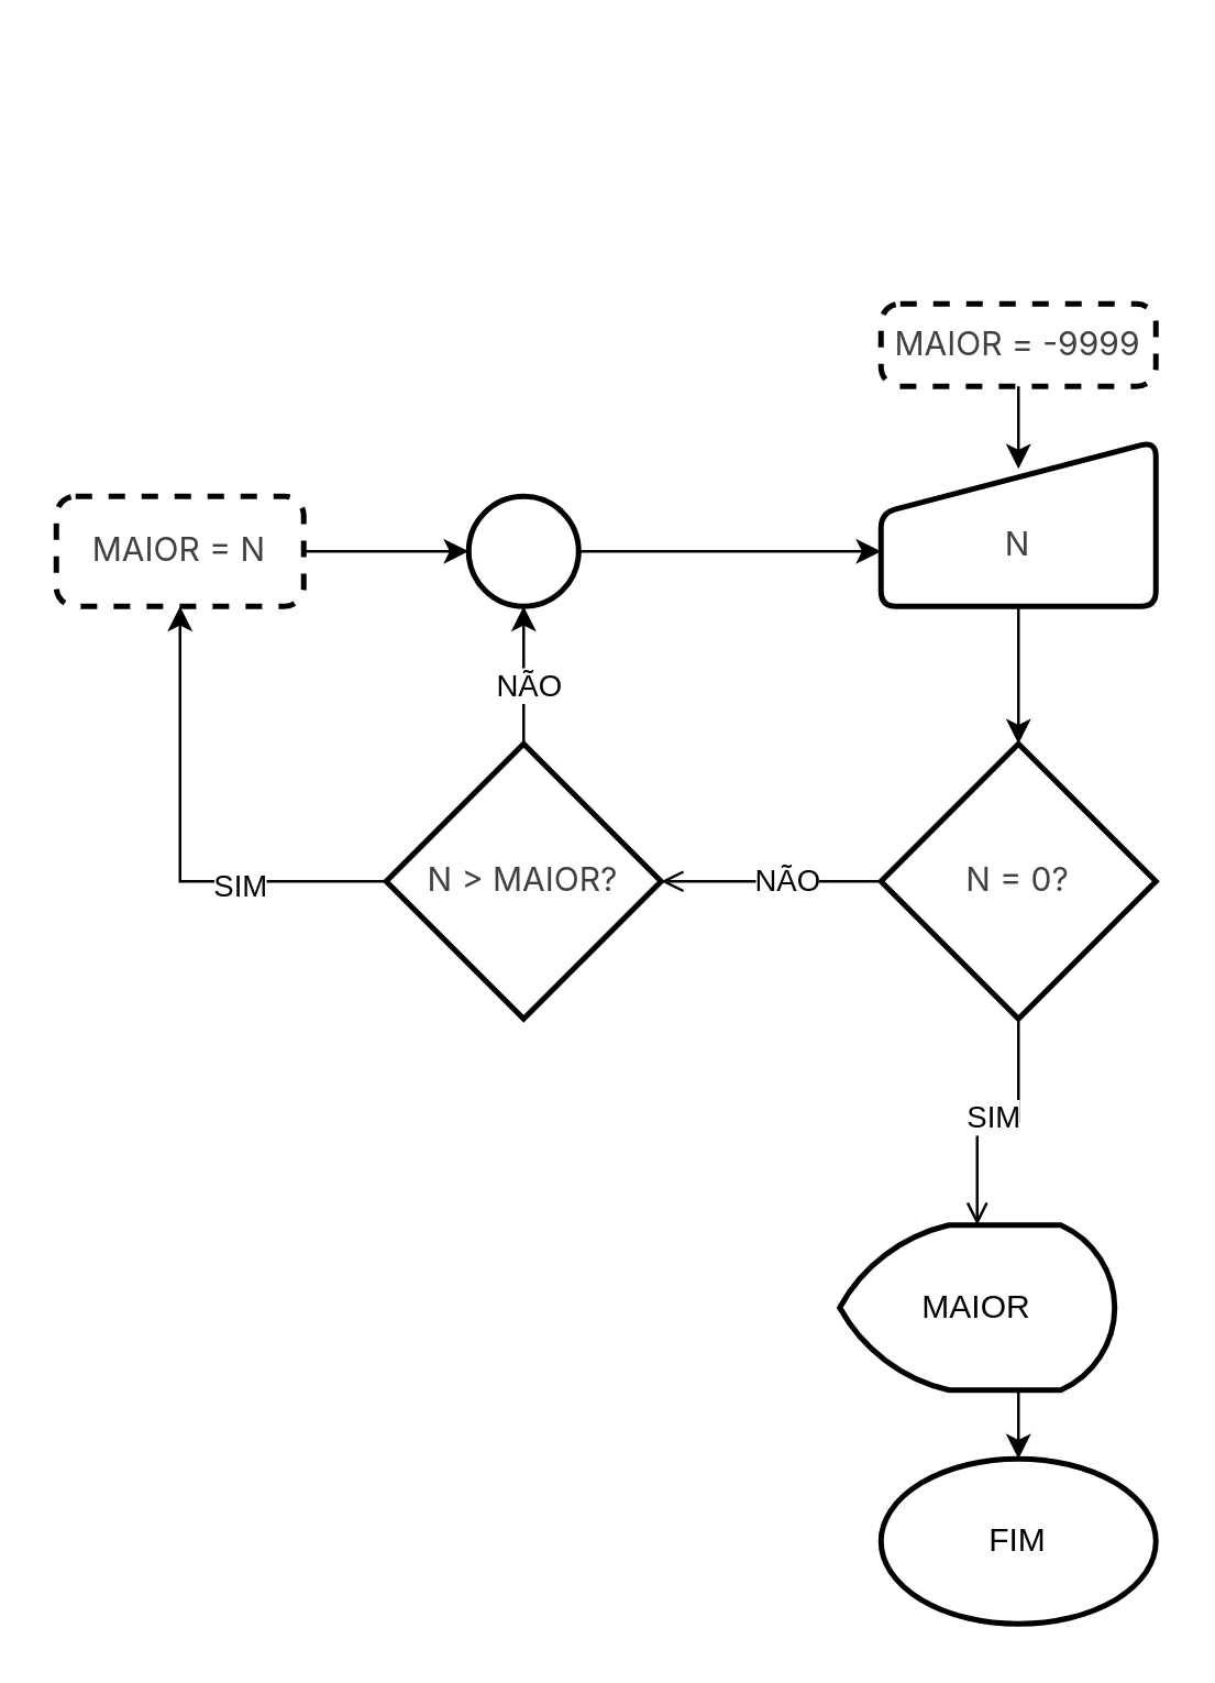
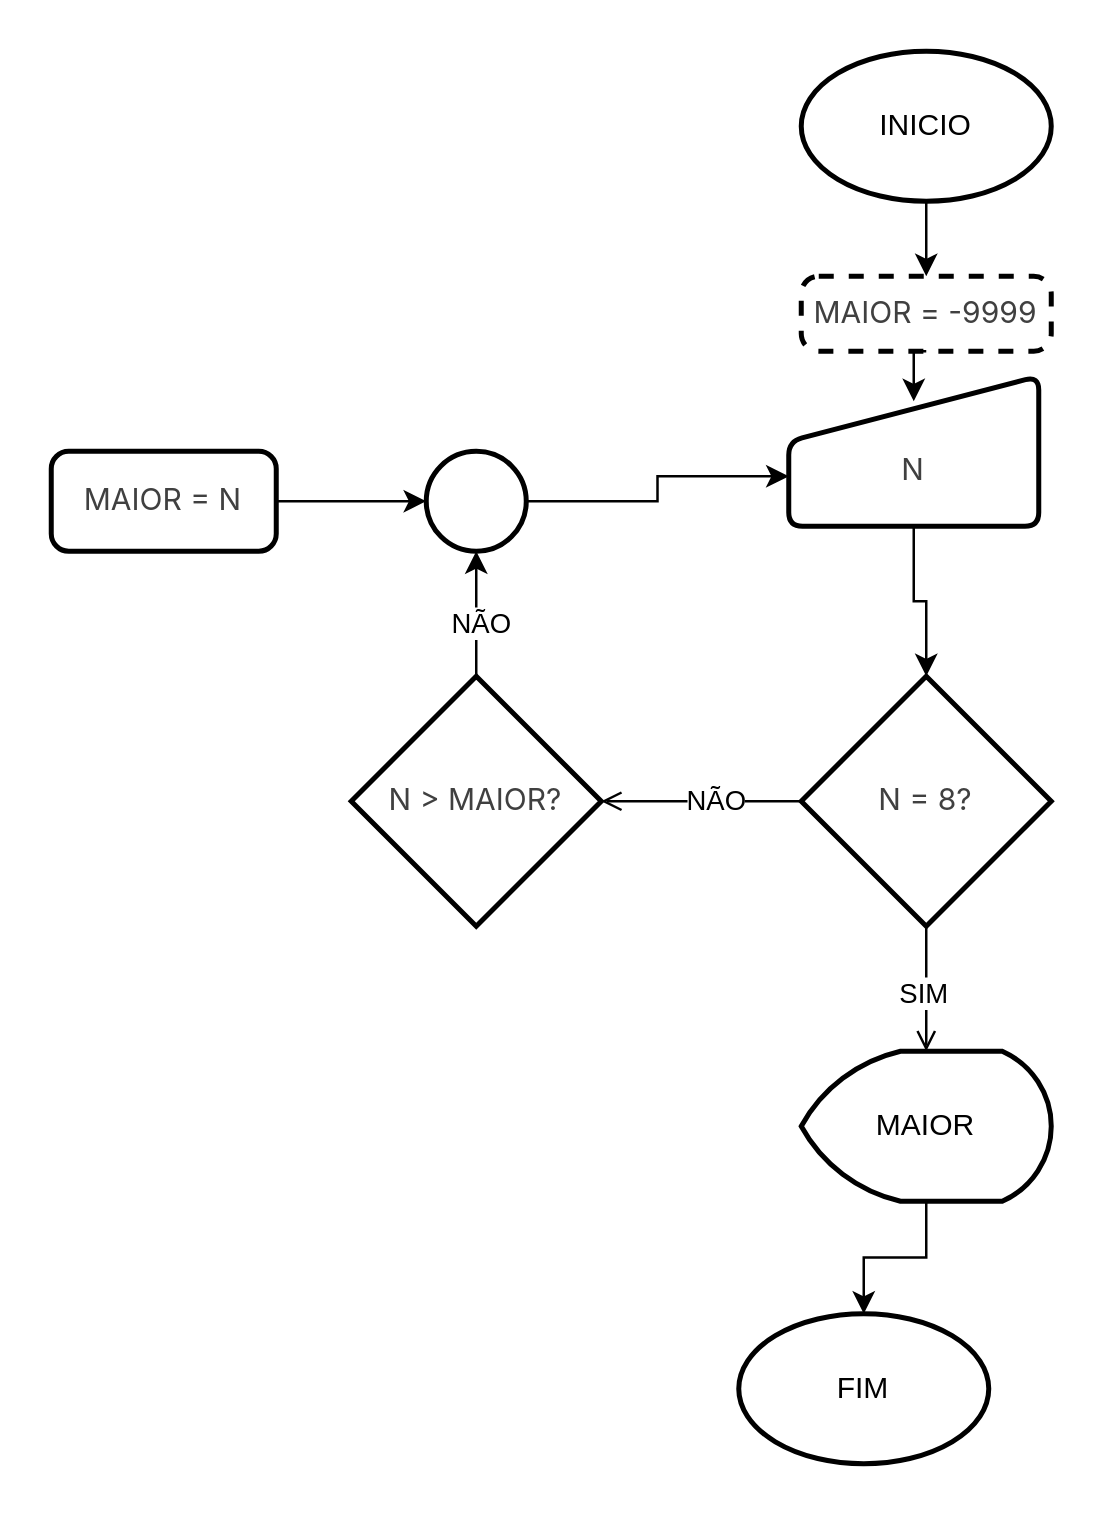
  <mxCell id="0" />
  <mxCell id="1" parent="0" />
- <mxCell id="4" value="FIM" style="strokeWidth=2;html=1;shape=mxgraph.flowchart.start_1;whiteSpace=wrap;" vertex="1" parent="1"><mxGeometry x="320" y="530" width="100" height="60" as="geometry" /></mxCell>
- <mxCell id="5" value="&lt;div&gt;&lt;span style=&quot;color: rgb(64, 64, 64); font-family: Inter, system-ui, -apple-system, BlinkMacSystemFont, &amp;quot;Segoe UI&amp;quot;, Roboto, &amp;quot;Noto Sans&amp;quot;, Ubuntu, Cantarell, &amp;quot;Helvetica Neue&amp;quot;, Oxygen, &amp;quot;Open Sans&amp;quot;, sans-serif; text-align: left;&quot;&gt;&lt;font&gt;&lt;br&gt;&lt;/font&gt;&lt;/span&gt;&lt;/div&gt;&lt;span style=&quot;color: rgb(64, 64, 64); font-family: Inter, system-ui, -apple-system, BlinkMacSystemFont, &amp;quot;Segoe UI&amp;quot;, Roboto, &amp;quot;Noto Sans&amp;quot;, Ubuntu, Cantarell, &amp;quot;Helvetica Neue&amp;quot;, Oxygen, &amp;quot;Open Sans&amp;quot;, sans-serif; text-align: left;&quot;&gt;&lt;font&gt;N&lt;/font&gt;&lt;/span&gt;" style="html=1;strokeWidth=2;shape=manualInput;whiteSpace=wrap;rounded=1;size=26;arcSize=11;" vertex="1" parent="1"><mxGeometry x="320" y="160" width="100" height="60" as="geometry" /></mxCell>
+ <mxCell id="2" style="edgeStyle=orthogonalEdgeStyle;rounded=0;orthogonalLoop=1;jettySize=auto;html=1;exitX=0.5;exitY=1;exitDx=0;exitDy=0;exitPerimeter=0;entryX=0.5;entryY=0;entryDx=0;entryDy=0;" edge="1" parent="1" source="3" target="6"><mxGeometry relative="1" as="geometry" /></mxCell>
+ <mxCell id="3" value="INICIO" style="strokeWidth=2;html=1;shape=mxgraph.flowchart.start_1;whiteSpace=wrap;" vertex="1" parent="1"><mxGeometry x="320" y="20" width="100" height="60" as="geometry" /></mxCell>
+ <mxCell id="4" value="FIM" style="strokeWidth=2;html=1;shape=mxgraph.flowchart.start_1;whiteSpace=wrap;" vertex="1" parent="1"><mxGeometry x="295" y="525" width="100" height="60" as="geometry" /></mxCell>
+ <mxCell id="5" value="&lt;div&gt;&lt;span style=&quot;color: rgb(64, 64, 64); font-family: Inter, system-ui, -apple-system, BlinkMacSystemFont, &amp;quot;Segoe UI&amp;quot;, Roboto, &amp;quot;Noto Sans&amp;quot;, Ubuntu, Cantarell, &amp;quot;Helvetica Neue&amp;quot;, Oxygen, &amp;quot;Open Sans&amp;quot;, sans-serif; text-align: left;&quot;&gt;&lt;font&gt;&lt;br&gt;&lt;/font&gt;&lt;/span&gt;&lt;/div&gt;&lt;span style=&quot;color: rgb(64, 64, 64); font-family: Inter, system-ui, -apple-system, BlinkMacSystemFont, &amp;quot;Segoe UI&amp;quot;, Roboto, &amp;quot;Noto Sans&amp;quot;, Ubuntu, Cantarell, &amp;quot;Helvetica Neue&amp;quot;, Oxygen, &amp;quot;Open Sans&amp;quot;, sans-serif; text-align: left;&quot;&gt;&lt;font&gt;N&lt;/font&gt;&lt;/span&gt;" style="html=1;strokeWidth=2;shape=manualInput;whiteSpace=wrap;rounded=1;size=26;arcSize=11;" vertex="1" parent="1"><mxGeometry x="315" y="150" width="100" height="60" as="geometry" /></mxCell>
  <mxCell id="6" value="&lt;span style=&quot;color: rgb(64, 64, 64); font-family: Inter, system-ui, -apple-system, BlinkMacSystemFont, &amp;quot;Segoe UI&amp;quot;, Roboto, &amp;quot;Noto Sans&amp;quot;, Ubuntu, Cantarell, &amp;quot;Helvetica Neue&amp;quot;, Oxygen, &amp;quot;Open Sans&amp;quot;, sans-serif; text-align: left;&quot;&gt;&lt;font&gt;MAIOR = -9999&lt;/font&gt;&lt;/span&gt;" style="rounded=1;whiteSpace=wrap;html=1;absoluteArcSize=1;arcSize=14;strokeWidth=2;dashed=1;" vertex="1" parent="1"><mxGeometry x="320" y="110" width="100" height="30" as="geometry" /></mxCell>
- <mxCell id="7" value="&lt;span style=&quot;color: rgb(64, 64, 64); font-family: Inter, system-ui, -apple-system, BlinkMacSystemFont, &amp;quot;Segoe UI&amp;quot;, Roboto, &amp;quot;Noto Sans&amp;quot;, Ubuntu, Cantarell, &amp;quot;Helvetica Neue&amp;quot;, Oxygen, &amp;quot;Open Sans&amp;quot;, sans-serif; text-align: left;&quot;&gt;&lt;font&gt;N = 0?&lt;/font&gt;&lt;/span&gt;" style="strokeWidth=2;html=1;shape=mxgraph.flowchart.decision;whiteSpace=wrap;" vertex="1" parent="1"><mxGeometry x="320" y="270" width="100" height="100" as="geometry" /></mxCell>
+ <mxCell id="7" value="&lt;span style=&quot;color: rgb(64, 64, 64); font-family: Inter, system-ui, -apple-system, BlinkMacSystemFont, &amp;quot;Segoe UI&amp;quot;, Roboto, &amp;quot;Noto Sans&amp;quot;, Ubuntu, Cantarell, &amp;quot;Helvetica Neue&amp;quot;, Oxygen, &amp;quot;Open Sans&amp;quot;, sans-serif; text-align: left;&quot;&gt;&lt;font&gt;N = 8?&lt;/font&gt;&lt;/span&gt;" style="strokeWidth=2;html=1;shape=mxgraph.flowchart.decision;whiteSpace=wrap;" vertex="1" parent="1"><mxGeometry x="320" y="270" width="100" height="100" as="geometry" /></mxCell>
  <mxCell id="8" style="edgeStyle=orthogonalEdgeStyle;rounded=0;orthogonalLoop=1;jettySize=auto;html=1;exitX=0.5;exitY=1;exitDx=0;exitDy=0;entryX=0.5;entryY=0.167;entryDx=0;entryDy=0;entryPerimeter=0;" edge="1" parent="1" source="6" target="5"><mxGeometry relative="1" as="geometry" /></mxCell>
  <mxCell id="9" style="edgeStyle=orthogonalEdgeStyle;rounded=0;orthogonalLoop=1;jettySize=auto;html=1;exitX=0.5;exitY=1;exitDx=0;exitDy=0;entryX=0.5;entryY=0;entryDx=0;entryDy=0;entryPerimeter=0;" edge="1" parent="1" source="5" target="7"><mxGeometry relative="1" as="geometry" /></mxCell>
- <mxCell id="10" style="edgeStyle=orthogonalEdgeStyle;rounded=0;orthogonalLoop=1;jettySize=auto;html=1;exitX=0;exitY=0.5;exitDx=0;exitDy=0;exitPerimeter=0;" edge="1" parent="1" source="12" target="19"><mxGeometry relative="1" as="geometry" /></mxCell>
- <mxCell id="11" value="SIM" style="edgeLabel;html=1;align=center;verticalAlign=middle;resizable=0;points=[];" vertex="1" connectable="0" parent="10"><mxGeometry x="-0.382" y="1" relative="1" as="geometry"><mxPoint as="offset" /></mxGeometry></mxCell>
  <mxCell id="12" value="&lt;span style=&quot;color: rgb(64, 64, 64); font-family: Inter, system-ui, -apple-system, BlinkMacSystemFont, &amp;quot;Segoe UI&amp;quot;, Roboto, &amp;quot;Noto Sans&amp;quot;, Ubuntu, Cantarell, &amp;quot;Helvetica Neue&amp;quot;, Oxygen, &amp;quot;Open Sans&amp;quot;, sans-serif; text-align: left;&quot;&gt;&lt;font&gt;N &amp;gt; MAIOR?&lt;/font&gt;&lt;/span&gt;" style="strokeWidth=2;html=1;shape=mxgraph.flowchart.decision;whiteSpace=wrap;" vertex="1" parent="1"><mxGeometry x="140" y="270" width="100" height="100" as="geometry" /></mxCell>
  <mxCell id="13" style="edgeStyle=orthogonalEdgeStyle;rounded=0;orthogonalLoop=1;jettySize=auto;html=1;exitX=0;exitY=0.5;exitDx=0;exitDy=0;exitPerimeter=0;entryX=1;entryY=0.5;entryDx=0;entryDy=0;entryPerimeter=0;endArrow=open;" edge="1" parent="1" source="7" target="12"><mxGeometry relative="1" as="geometry" /></mxCell>
  <mxCell id="14" value="NÃO" style="edgeLabel;html=1;align=center;verticalAlign=middle;resizable=0;points=[];" vertex="1" connectable="0" parent="13"><mxGeometry x="-0.125" y="-1" relative="1" as="geometry"><mxPoint as="offset" /></mxGeometry></mxCell>
  <mxCell id="15" style="edgeStyle=orthogonalEdgeStyle;rounded=0;orthogonalLoop=1;jettySize=auto;html=1;exitX=1;exitY=0.5;exitDx=0;exitDy=0;exitPerimeter=0;entryX=0;entryY=0.667;entryDx=0;entryDy=0;entryPerimeter=0;" edge="1" parent="1" source="16" target="5"><mxGeometry relative="1" as="geometry"><mxPoint x="310" y="200" as="targetPoint" /></mxGeometry></mxCell>
  <mxCell id="16" value="" style="strokeWidth=2;html=1;shape=mxgraph.flowchart.start_2;whiteSpace=wrap;" vertex="1" parent="1"><mxGeometry x="170" y="180" width="40" height="40" as="geometry" /></mxCell>
  <mxCell id="17" style="edgeStyle=orthogonalEdgeStyle;rounded=0;orthogonalLoop=1;jettySize=auto;html=1;exitX=0.5;exitY=0;exitDx=0;exitDy=0;exitPerimeter=0;entryX=0.5;entryY=1;entryDx=0;entryDy=0;entryPerimeter=0;" edge="1" parent="1" source="12" target="16"><mxGeometry relative="1" as="geometry" /></mxCell>
  <mxCell id="18" value="NÃO" style="edgeLabel;html=1;align=center;verticalAlign=middle;resizable=0;points=[];" vertex="1" connectable="0" parent="17"><mxGeometry x="-0.12" y="-1" relative="1" as="geometry"><mxPoint as="offset" /></mxGeometry></mxCell>
- <mxCell id="19" value="&lt;span style=&quot;color: rgb(64, 64, 64); font-family: Inter, system-ui, -apple-system, BlinkMacSystemFont, &amp;quot;Segoe UI&amp;quot;, Roboto, &amp;quot;Noto Sans&amp;quot;, Ubuntu, Cantarell, &amp;quot;Helvetica Neue&amp;quot;, Oxygen, &amp;quot;Open Sans&amp;quot;, sans-serif; text-align: left;&quot;&gt;&lt;font&gt;MAIOR = N&lt;/font&gt;&lt;/span&gt;" style="rounded=1;whiteSpace=wrap;html=1;absoluteArcSize=1;arcSize=14;strokeWidth=2;dashed=1;" vertex="1" parent="1"><mxGeometry x="20" y="180" width="90" height="40" as="geometry" /></mxCell>
+ <mxCell id="19" value="&lt;span style=&quot;color: rgb(64, 64, 64); font-family: Inter, system-ui, -apple-system, BlinkMacSystemFont, &amp;quot;Segoe UI&amp;quot;, Roboto, &amp;quot;Noto Sans&amp;quot;, Ubuntu, Cantarell, &amp;quot;Helvetica Neue&amp;quot;, Oxygen, &amp;quot;Open Sans&amp;quot;, sans-serif; text-align: left;&quot;&gt;&lt;font&gt;MAIOR = N&lt;/font&gt;&lt;/span&gt;" style="rounded=1;whiteSpace=wrap;html=1;absoluteArcSize=1;arcSize=14;strokeWidth=2;" vertex="1" parent="1"><mxGeometry x="20" y="180" width="90" height="40" as="geometry" /></mxCell>
  <mxCell id="20" style="edgeStyle=orthogonalEdgeStyle;rounded=0;orthogonalLoop=1;jettySize=auto;html=1;exitX=1;exitY=0.5;exitDx=0;exitDy=0;entryX=0;entryY=0.5;entryDx=0;entryDy=0;entryPerimeter=0;" edge="1" parent="1" source="19" target="16"><mxGeometry relative="1" as="geometry" /></mxCell>
- <mxCell id="21" value="MAIOR" style="strokeWidth=2;html=1;shape=mxgraph.flowchart.display;whiteSpace=wrap;" vertex="1" parent="1"><mxGeometry x="305" y="445" width="100" height="60" as="geometry" /></mxCell>
+ <mxCell id="21" value="MAIOR" style="strokeWidth=2;html=1;shape=mxgraph.flowchart.display;whiteSpace=wrap;" vertex="1" parent="1"><mxGeometry x="320" y="420" width="100" height="60" as="geometry" /></mxCell>
  <mxCell id="22" style="edgeStyle=orthogonalEdgeStyle;rounded=0;orthogonalLoop=1;jettySize=auto;html=1;exitX=0.5;exitY=1;exitDx=0;exitDy=0;exitPerimeter=0;entryX=0.5;entryY=0;entryDx=0;entryDy=0;entryPerimeter=0;" edge="1" parent="1" source="21" target="4"><mxGeometry relative="1" as="geometry" /></mxCell>
  <mxCell id="23" style="edgeStyle=orthogonalEdgeStyle;rounded=0;orthogonalLoop=1;jettySize=auto;html=1;exitX=0.5;exitY=1;exitDx=0;exitDy=0;exitPerimeter=0;entryX=0.5;entryY=0;entryDx=0;entryDy=0;entryPerimeter=0;endArrow=open;" edge="1" parent="1" source="7" target="21"><mxGeometry relative="1" as="geometry" /></mxCell>
  <mxCell id="24" value="SIM" style="edgeLabel;html=1;align=center;verticalAlign=middle;resizable=0;points=[];" vertex="1" connectable="0" parent="23"><mxGeometry x="0.04" y="-2" relative="1" as="geometry"><mxPoint as="offset" /></mxGeometry></mxCell>
